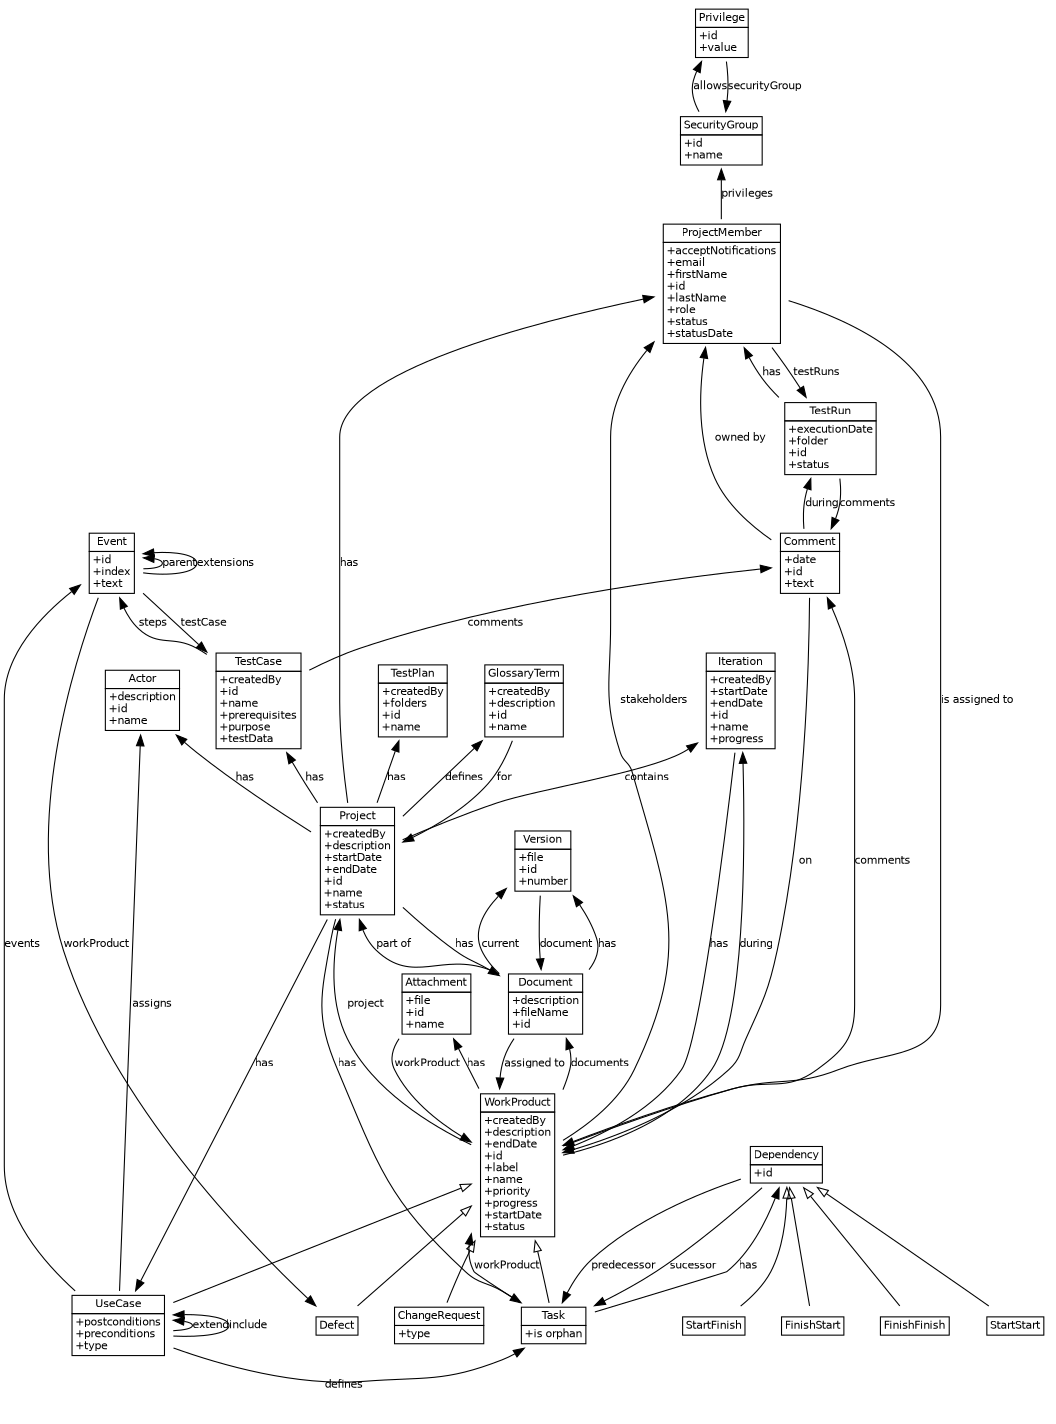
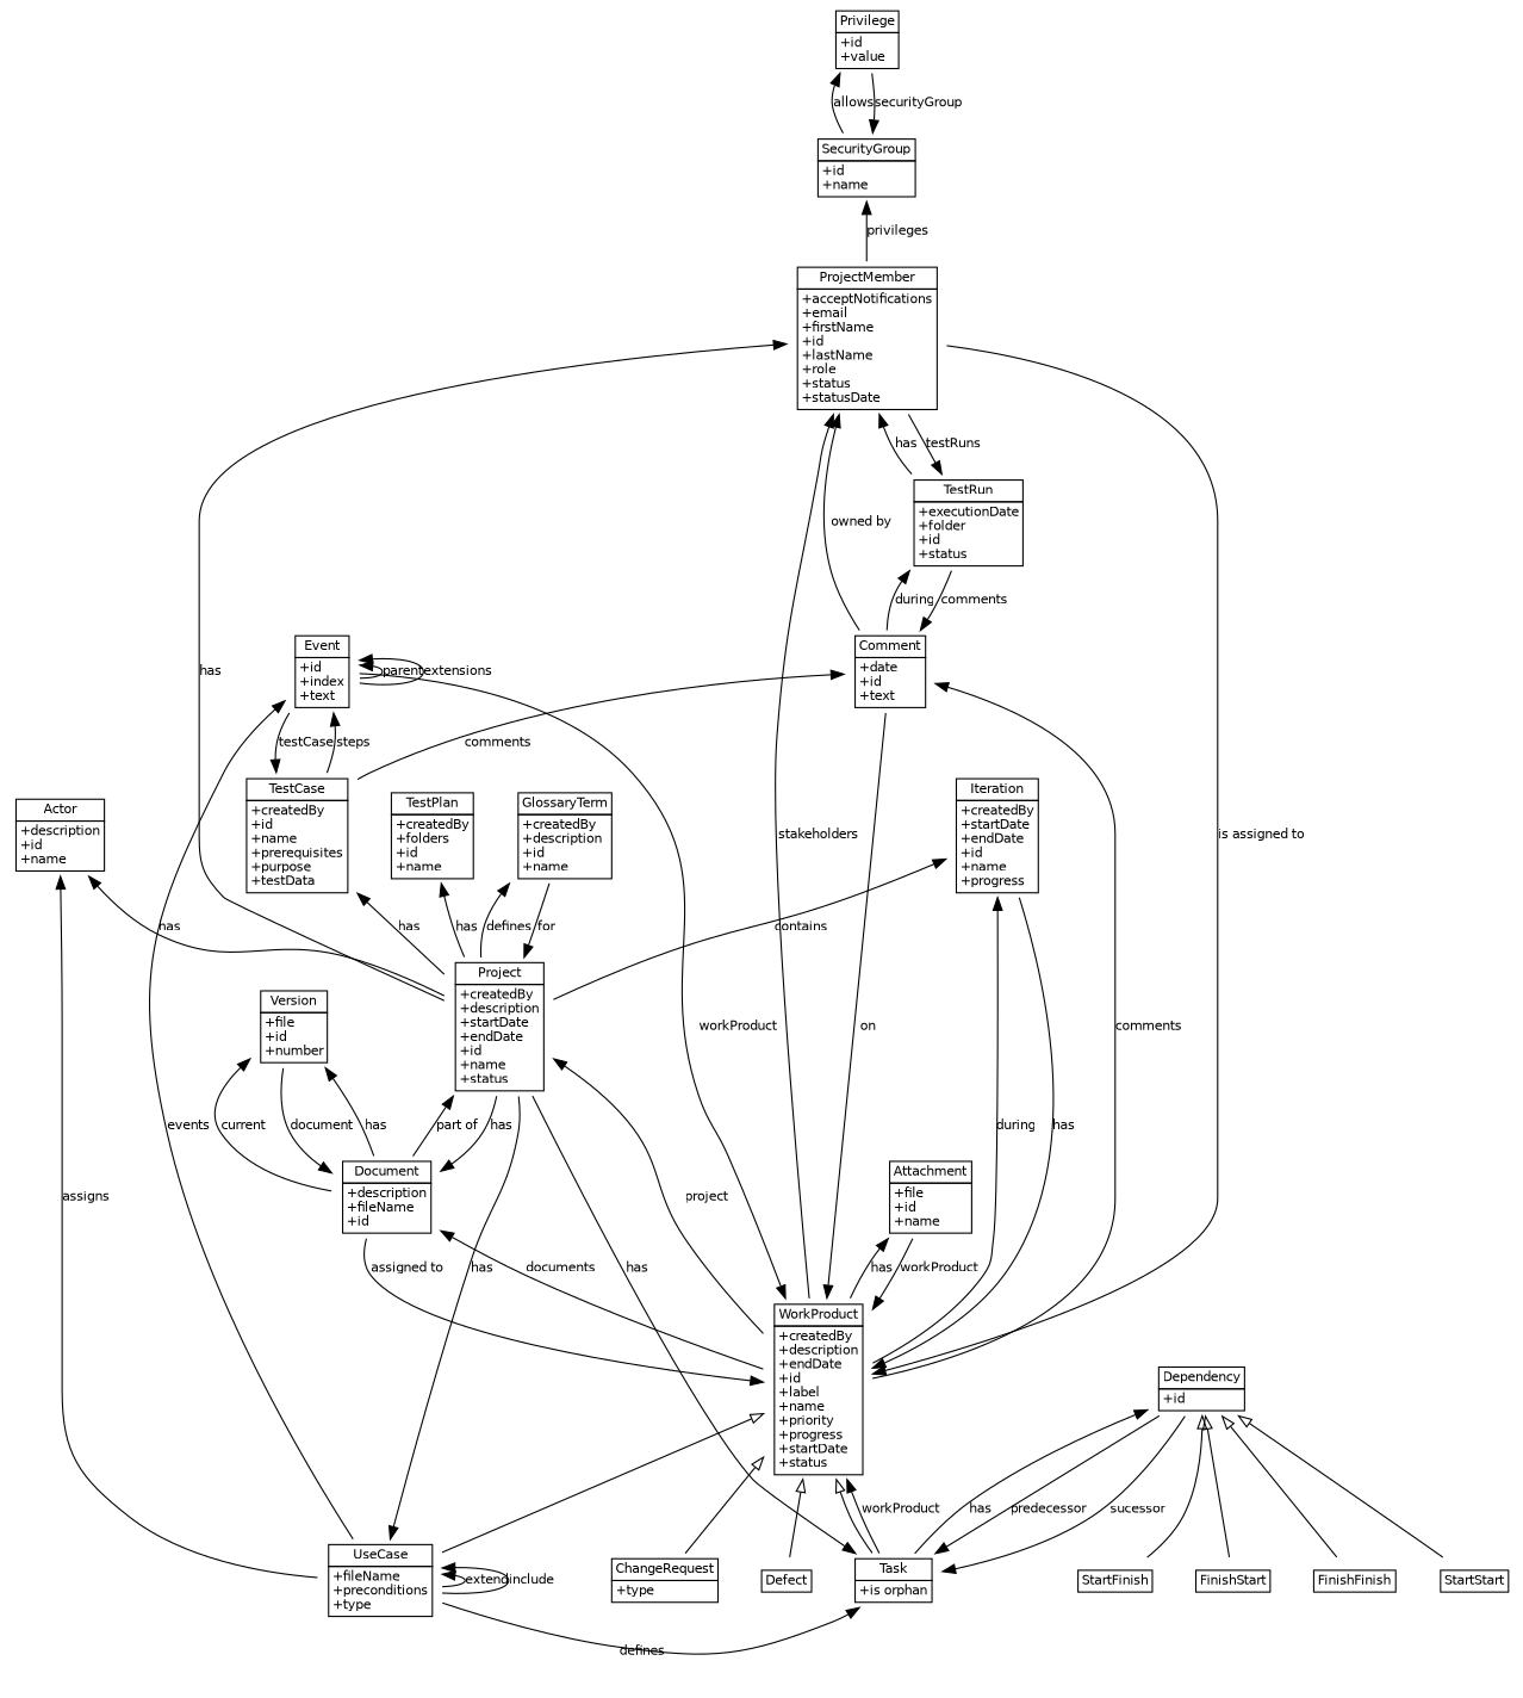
  digraph {
    minlen=2
    nodesep=0.25
    rankdir=BT
    ranksep=0.5
    node [fontcolor=black fontname=Helvetica fontsize=10.0 shape=plaintext]
    edge [fontname=Helvetica fontsize=10 labelfontname=Helvetica labelfontsize=10]
    n1 [label=<<table border="0" cellborder="1" cellspacing="0" cellpadding="2" port="p"><tr><td>Defect</td></tr></table>>]
-   n2 [label=<<table border="0" cellborder="1" cellspacing="0" cellpadding="2" port="p"><tr><td>UseCase</td></tr><tr><td balign="left" align="left">+postconditions<br />+preconditions<br />+type</td></tr></table>>]
+   n2 [label=<<table border="0" cellborder="1" cellspacing="0" cellpadding="2" port="p"><tr><td>UseCase</td></tr><tr><td balign="left" align="left">+fileName<br />+preconditions<br />+type</td></tr></table>>]
    n3 [label=<<table border="0" cellborder="1" cellspacing="0" cellpadding="2" port="p"><tr><td>ChangeRequest</td></tr><tr><td balign="left" align="left">+type</td></tr></table>>]
    n4 [label=<<table border="0" cellborder="1" cellspacing="0" cellpadding="2" port="p"><tr><td>Task</td></tr><tr><td balign="left" align="left">+is orphan</td></tr></table>>]
    n5 [label=<<table border="0" cellborder="1" cellspacing="0" cellpadding="2" port="p"><tr><td>StartFinish</td></tr></table>>]
    n6 [label=<<table border="0" cellborder="1" cellspacing="0" cellpadding="2" port="p"><tr><td>FinishStart</td></tr></table>>]
    n7 [label=<<table border="0" cellborder="1" cellspacing="0" cellpadding="2" port="p"><tr><td>FinishFinish</td></tr></table>>]
    n8 [label=<<table border="0" cellborder="1" cellspacing="0" cellpadding="2" port="p"><tr><td>StartStart</td></tr></table>>]
    n9 [label=<<table border="0" cellborder="1" cellspacing="0" cellpadding="2" port="p"><tr><td>WorkProduct</td></tr><tr><td balign="left" align="left">+createdBy<br />+description<br />+endDate<br />+id<br />+label<br />+name<br />+priority<br />+progress<br />+startDate<br />+status</td></tr></table>>]
    n10 [label=<<table border="0" cellborder="1" cellspacing="0" cellpadding="2" port="p"><tr><td>Actor</td></tr><tr><td balign="left" align="left">+description<br />+id<br />+name</td></tr></table>>]
    n11 [label=<<table border="0" cellborder="1" cellspacing="0" cellpadding="2" port="p"><tr><td>Event</td></tr><tr><td balign="left" align="left">+id<br />+index<br />+text</td></tr></table>>]
    n12 [label=<<table border="0" cellborder="1" cellspacing="0" cellpadding="2" port="p"><tr><td>Dependency</td></tr><tr><td balign="left" align="left">+id</td></tr></table>>]
    n13 [label=<<table border="0" cellborder="1" cellspacing="0" cellpadding="2" port="p"><tr><td>Attachment</td></tr><tr><td balign="left" align="left">+file<br />+id<br />+name</td></tr></table>>]
    n14 [label=<<table border="0" cellborder="1" cellspacing="0" cellpadding="2" port="p"><tr><td>Comment</td></tr><tr><td balign="left" align="left">+date<br />+id<br />+text</td></tr></table>>]
    n15 [label=<<table border="0" cellborder="1" cellspacing="0" cellpadding="2" port="p"><tr><td>Iteration</td></tr><tr><td balign="left" align="left">+createdBy<br />+startDate<br />+endDate<br />+id<br />+name<br />+progress</td></tr></table>>]
    n16 [label=<<table border="0" cellborder="1" cellspacing="0" cellpadding="2" port="p"><tr><td>Document</td></tr><tr><td balign="left" align="left">+description<br />+fileName<br />+id</td></tr></table>>]
    n17 [label=<<table border="0" cellborder="1" cellspacing="0" cellpadding="2" port="p"><tr><td>Project</td></tr><tr><td balign="left" align="left">+createdBy<br />+description<br />+startDate<br />+endDate<br />+id<br />+name<br />+status</td></tr></table>>]
    n18 [label=<<table border="0" cellborder="1" cellspacing="0" cellpadding="2" port="p"><tr><td>ProjectMember</td></tr><tr><td balign="left" align="left">+acceptNotifications<br />+email<br />+firstName<br />+id<br />+lastName<br />+role<br />+status<br />+statusDate</td></tr></table>>]
    n19 [label=<<table border="0" cellborder="1" cellspacing="0" cellpadding="2" port="p"><tr><td>TestRun</td></tr><tr><td balign="left" align="left">+executionDate<br />+folder<br />+id<br />+status</td></tr></table>>]
    n20 [label=<<table border="0" cellborder="1" cellspacing="0" cellpadding="2" port="p"><tr><td>Version</td></tr><tr><td balign="left" align="left">+file<br />+id<br />+number</td></tr></table>>]
    n21 [label=<<table border="0" cellborder="1" cellspacing="0" cellpadding="2" port="p"><tr><td>TestCase</td></tr><tr><td balign="left" align="left">+createdBy<br />+id<br />+name<br />+prerequisites<br />+purpose<br />+testData</td></tr></table>>]
    n22 [label=<<table border="0" cellborder="1" cellspacing="0" cellpadding="2" port="p"><tr><td>TestPlan</td></tr><tr><td balign="left" align="left">+createdBy<br />+folders<br />+id<br />+name</td></tr></table>>]
    n23 [label=<<table border="0" cellborder="1" cellspacing="0" cellpadding="2" port="p"><tr><td>GlossaryTerm</td></tr><tr><td balign="left" align="left">+createdBy<br />+description<br />+id<br />+name</td></tr></table>>]
    n24 [label=<<table border="0" cellborder="1" cellspacing="0" cellpadding="2" port="p"><tr><td>SecurityGroup</td></tr><tr><td balign="left" align="left">+id<br />+name</td></tr></table>>]
    n25 [label=<<table border="0" cellborder="1" cellspacing="0" cellpadding="2" port="p"><tr><td>Privilege</td></tr><tr><td balign="left" align="left">+id<br />+value</td></tr></table>>]
    subgraph sub_1 {
      rank=same
      n1
      n2
      n3
      n4
    }
    subgraph sub_2 {
      rank=same
      n5
      n6
      n7
      n8
    }
    n1 -> n9 [arrowhead=empty]
    n2 -> n2 [label=extend]
    n2 -> n2 [label=include]
    n2 -> n4 [label=defines]
    n2 -> n9 [arrowhead=empty]
    n2 -> n10 [label=assigns]
    n2 -> n11 [label=events]
    n3 -> n9 [arrowhead=empty]
    n4 -> n9 [label=workProduct]
    n4 -> n9 [arrowhead=empty]
    n4 -> n12 [label=has]
    n5 -> n12 [arrowhead=empty]
    n6 -> n12 [arrowhead=empty]
    n7 -> n12 [arrowhead=empty]
    n8 -> n12 [arrowhead=empty]
    n9 -> n13 [label=has]
    n9 -> n14 [label=comments]
    n9 -> n15 [label=during]
    n9 -> n16 [label=documents]
    n9 -> n17 [label=project]
    n9 -> n18 [label=stakeholders]
-   n11 -> n1 [label=workProduct]
+   n11 -> n9 [label=workProduct]
    n11 -> n11 [label=parent]
    n11 -> n11 [label=extensions]
    n11 -> n21 [label=testCase]
    n12 -> n4 [label=predecessor]
    n12 -> n4 [label=sucessor]
    n13 -> n9 [label=workProduct]
    n14 -> n9 [label=on]
    n14 -> n18 [label="owned by"]
    n14 -> n19 [label=during]
    n15 -> n9 [label=has]
    n16 -> n9 [label="assigned to"]
    n16 -> n17 [label="part of"]
    n16 -> n20 [label=has]
    n16 -> n20 [label=current]
    n17 -> n2 [label=has]
    n17 -> n4 [label=has]
    n17 -> n10 [label=has]
    n17 -> n15 [label=contains]
    n17 -> n16 [label=has]
    n17 -> n18 [label=has]
    n17 -> n21 [label=has]
    n17 -> n22 [label=has]
    n17 -> n23 [label=defines]
    n18 -> n9 [label="is assigned to"]
    n18 -> n19 [label=testRuns]
    n18 -> n24 [label=privileges]
    n19 -> n14 [label=comments]
    n19 -> n18 [label=has]
    n20 -> n16 [label=document]
    n21 -> n11 [label=steps]
    n21 -> n14 [label=comments]
    n23 -> n17 [label=for]
    n24 -> n25 [label=allows]
    n25 -> n24 [label=securityGroup]
  }
